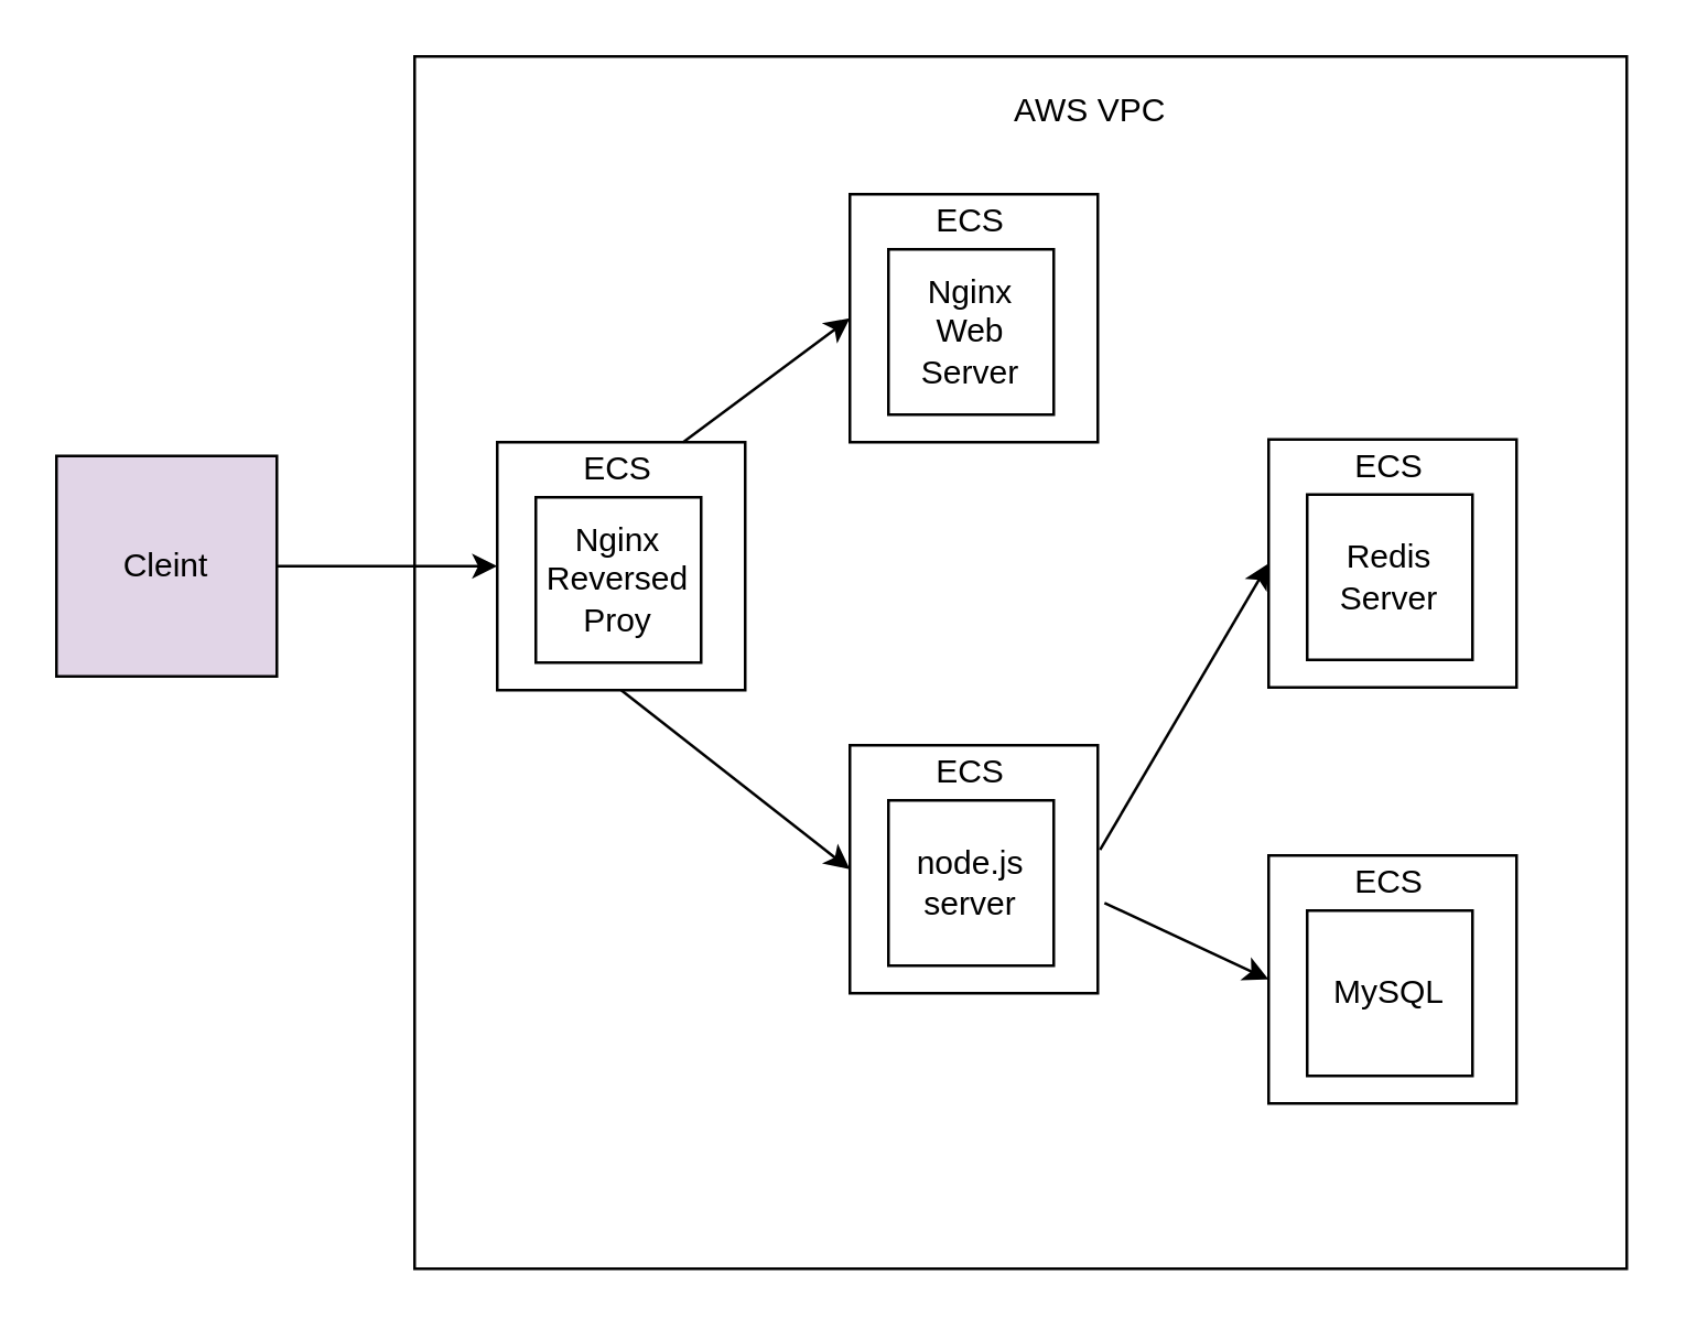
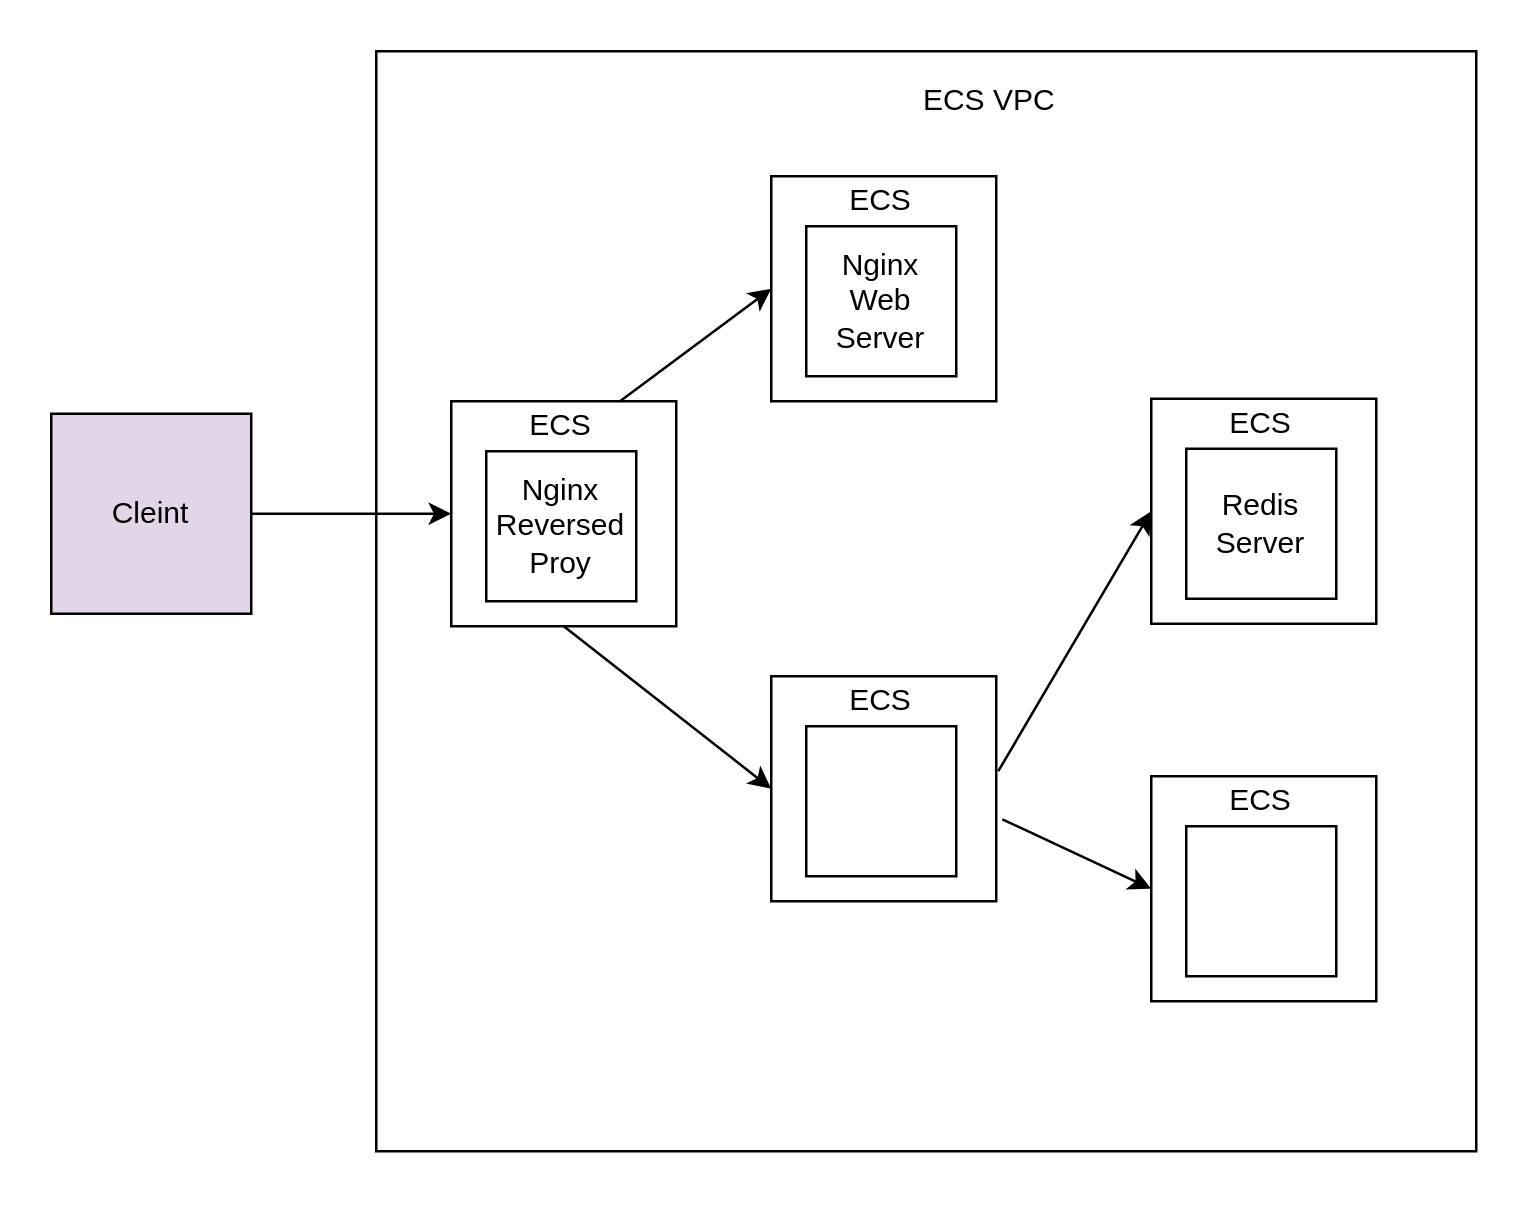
  <mxCell id="0" />
  <mxCell id="1" parent="0" />
  <mxCell id="2" value="Cleint" style="whiteSpace=wrap;html=1;aspect=fixed;fillColor=#e1d5e7;" vertex="1" parent="1"><mxGeometry x="20" y="165" width="80" height="80" as="geometry" /></mxCell>
  <mxCell id="3" value="" style="whiteSpace=wrap;html=1;aspect=fixed;" vertex="1" parent="1"><mxGeometry x="150" y="20" width="440" height="440" as="geometry" /></mxCell>
- <mxCell id="4" value="AWS VPC" style="text;html=1;strokeColor=none;fillColor=none;align=center;verticalAlign=middle;whiteSpace=wrap;rounded=0;" vertex="1" parent="1"><mxGeometry x="362.5" y="30" width="65" height="20" as="geometry" /></mxCell>
+ <mxCell id="4" value="ECS VPC" style="text;html=1;strokeColor=none;fillColor=none;align=center;verticalAlign=middle;whiteSpace=wrap;rounded=0;" vertex="1" parent="1"><mxGeometry x="362.5" y="30" width="65" height="20" as="geometry" /></mxCell>
  <mxCell id="5" value="" style="whiteSpace=wrap;html=1;aspect=fixed;" vertex="1" parent="1"><mxGeometry x="180" y="160" width="90" height="90" as="geometry" /></mxCell>
  <mxCell id="6" value="ECS" style="text;html=1;strokeColor=none;fillColor=none;align=center;verticalAlign=middle;whiteSpace=wrap;rounded=0;" vertex="1" parent="1"><mxGeometry x="204" y="160" width="40" height="20" as="geometry" /></mxCell>
  <mxCell id="7" value="" style="whiteSpace=wrap;html=1;aspect=fixed;" vertex="1" parent="1"><mxGeometry x="194" y="180" width="60" height="60" as="geometry" /></mxCell>
  <mxCell id="8" value="Nginx&lt;br&gt;Reversed&lt;br&gt;Proy" style="text;html=1;strokeColor=none;fillColor=none;align=center;verticalAlign=middle;whiteSpace=wrap;rounded=0;" vertex="1" parent="1"><mxGeometry x="204" y="200" width="40" height="20" as="geometry" /></mxCell>
  <mxCell id="9" value="" style="whiteSpace=wrap;html=1;aspect=fixed;" vertex="1" parent="1"><mxGeometry x="308" y="70" width="90" height="90" as="geometry" /></mxCell>
  <mxCell id="10" value="ECS" style="text;html=1;strokeColor=none;fillColor=none;align=center;verticalAlign=middle;whiteSpace=wrap;rounded=0;" vertex="1" parent="1"><mxGeometry x="332" y="70" width="40" height="20" as="geometry" /></mxCell>
  <mxCell id="11" value="" style="whiteSpace=wrap;html=1;aspect=fixed;" vertex="1" parent="1"><mxGeometry x="322" y="90" width="60" height="60" as="geometry" /></mxCell>
  <mxCell id="12" value="Nginx&lt;br&gt;Web Server" style="text;html=1;strokeColor=none;fillColor=none;align=center;verticalAlign=middle;whiteSpace=wrap;rounded=0;" vertex="1" parent="1"><mxGeometry x="332" y="110" width="40" height="20" as="geometry" /></mxCell>
  <mxCell id="13" value="" style="whiteSpace=wrap;html=1;aspect=fixed;" vertex="1" parent="1"><mxGeometry x="308" y="270" width="90" height="90" as="geometry" /></mxCell>
  <mxCell id="14" value="ECS" style="text;html=1;strokeColor=none;fillColor=none;align=center;verticalAlign=middle;whiteSpace=wrap;rounded=0;" vertex="1" parent="1"><mxGeometry x="332" y="270" width="40" height="20" as="geometry" /></mxCell>
  <mxCell id="15" value="" style="whiteSpace=wrap;html=1;aspect=fixed;" vertex="1" parent="1"><mxGeometry x="322" y="290" width="60" height="60" as="geometry" /></mxCell>
- <mxCell id="16" value="node.js&lt;br&gt;server" style="text;html=1;strokeColor=none;fillColor=none;align=center;verticalAlign=middle;whiteSpace=wrap;rounded=0;" vertex="1" parent="1"><mxGeometry x="332" y="310" width="40" height="20" as="geometry" /></mxCell>
  <mxCell id="17" value="" style="whiteSpace=wrap;html=1;aspect=fixed;" vertex="1" parent="1"><mxGeometry x="460" y="159" width="90" height="90" as="geometry" /></mxCell>
  <mxCell id="18" value="ECS" style="text;html=1;strokeColor=none;fillColor=none;align=center;verticalAlign=middle;whiteSpace=wrap;rounded=0;" vertex="1" parent="1"><mxGeometry x="484" y="159" width="40" height="20" as="geometry" /></mxCell>
  <mxCell id="19" value="" style="whiteSpace=wrap;html=1;aspect=fixed;" vertex="1" parent="1"><mxGeometry x="474" y="179" width="60" height="60" as="geometry" /></mxCell>
  <mxCell id="20" value="Redis&lt;br&gt;Server" style="text;html=1;strokeColor=none;fillColor=none;align=center;verticalAlign=middle;whiteSpace=wrap;rounded=0;" vertex="1" parent="1"><mxGeometry x="484" y="199" width="40" height="20" as="geometry" /></mxCell>
  <mxCell id="21" value="" style="whiteSpace=wrap;html=1;aspect=fixed;" vertex="1" parent="1"><mxGeometry x="460" y="310" width="90" height="90" as="geometry" /></mxCell>
  <mxCell id="22" value="ECS" style="text;html=1;strokeColor=none;fillColor=none;align=center;verticalAlign=middle;whiteSpace=wrap;rounded=0;" vertex="1" parent="1"><mxGeometry x="484" y="310" width="40" height="20" as="geometry" /></mxCell>
  <mxCell id="23" value="" style="whiteSpace=wrap;html=1;aspect=fixed;" vertex="1" parent="1"><mxGeometry x="474" y="330" width="60" height="60" as="geometry" /></mxCell>
- <mxCell id="24" value="MySQL" style="text;html=1;strokeColor=none;fillColor=none;align=center;verticalAlign=middle;whiteSpace=wrap;rounded=0;" vertex="1" parent="1"><mxGeometry x="484" y="350" width="40" height="20" as="geometry" /></mxCell>
  <mxCell id="25" value="" style="endArrow=classic;html=1;exitX=1;exitY=0.5;exitDx=0;exitDy=0;entryX=0;entryY=0.5;entryDx=0;entryDy=0;" edge="1" parent="1" source="2" target="5"><mxGeometry width="50" height="50" relative="1" as="geometry"><mxPoint x="180" y="205" as="sourcePoint" /><mxPoint x="110" y="300" as="targetPoint" /></mxGeometry></mxCell>
  <mxCell id="26" value="" style="endArrow=classic;html=1;exitX=0.75;exitY=0;exitDx=0;exitDy=0;entryX=0;entryY=0.5;entryDx=0;entryDy=0;" edge="1" parent="1" source="5" target="9"><mxGeometry width="50" height="50" relative="1" as="geometry"><mxPoint x="282" y="195" as="sourcePoint" /><mxPoint x="332" y="145" as="targetPoint" /></mxGeometry></mxCell>
  <mxCell id="27" value="" style="endArrow=classic;html=1;exitX=0.5;exitY=1;exitDx=0;exitDy=0;entryX=0;entryY=0.5;entryDx=0;entryDy=0;" edge="1" parent="1" source="5" target="13"><mxGeometry width="50" height="50" relative="1" as="geometry"><mxPoint x="20" y="360" as="sourcePoint" /><mxPoint x="70" y="310" as="targetPoint" /></mxGeometry></mxCell>
  <mxCell id="28" value="" style="endArrow=classic;html=1;entryX=0;entryY=0.5;entryDx=0;entryDy=0;exitX=1.009;exitY=0.422;exitDx=0;exitDy=0;exitPerimeter=0;" edge="1" parent="1" source="13" target="17"><mxGeometry width="50" height="50" relative="1" as="geometry"><mxPoint x="30" y="380" as="sourcePoint" /><mxPoint x="80" y="330" as="targetPoint" /></mxGeometry></mxCell>
  <mxCell id="29" value="" style="endArrow=classic;html=1;exitX=1.027;exitY=0.636;exitDx=0;exitDy=0;exitPerimeter=0;entryX=0;entryY=0.5;entryDx=0;entryDy=0;" edge="1" parent="1" source="13" target="21"><mxGeometry width="50" height="50" relative="1" as="geometry"><mxPoint x="600" y="510" as="sourcePoint" /><mxPoint x="650" y="460" as="targetPoint" /></mxGeometry></mxCell>
